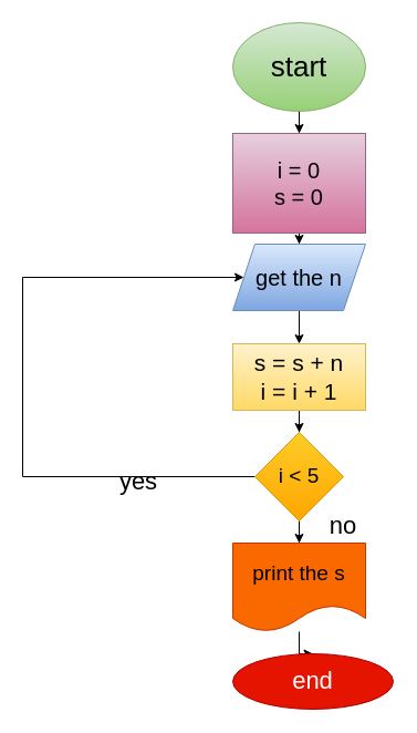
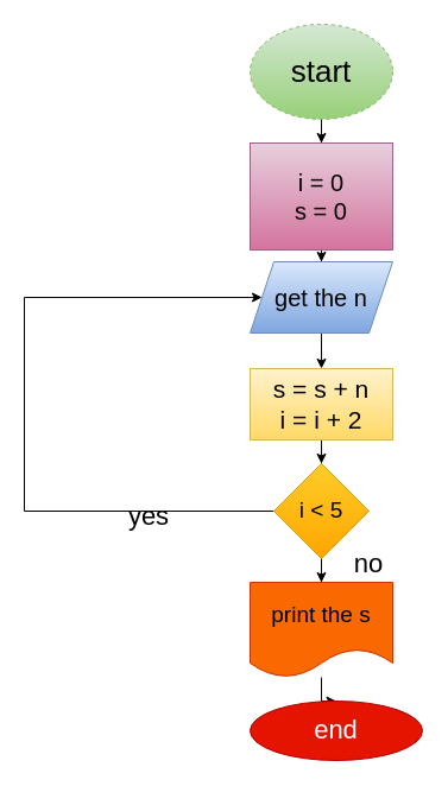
  <mxCell id="0" />
  <mxCell id="1" parent="0" />
  <mxCell id="2" value="" style="edgeStyle=orthogonalEdgeStyle;rounded=0;orthogonalLoop=1;jettySize=auto;html=1;" edge="1" parent="1" source="3" target="5"><mxGeometry relative="1" as="geometry" /></mxCell>
- <mxCell id="3" value="&lt;font style=&quot;font-size: 26px;&quot;&gt;start&lt;/font&gt;" style="ellipse;whiteSpace=wrap;html=1;fillColor=#d5e8d4;gradientColor=#97d077;strokeColor=#82b366;" vertex="1" parent="1"><mxGeometry x="210" y="20" width="120" height="80" as="geometry" /></mxCell>
+ <mxCell id="3" value="&lt;font style=&quot;font-size: 26px;&quot;&gt;start&lt;/font&gt;" style="ellipse;whiteSpace=wrap;html=1;fillColor=#d5e8d4;gradientColor=#97d077;strokeColor=#82b366;dashed=1;" vertex="1" parent="1"><mxGeometry x="210" y="20" width="120" height="80" as="geometry" /></mxCell>
  <mxCell id="4" value="" style="edgeStyle=orthogonalEdgeStyle;rounded=0;orthogonalLoop=1;jettySize=auto;html=1;" edge="1" parent="1" source="5" target="7"><mxGeometry relative="1" as="geometry" /></mxCell>
  <mxCell id="5" value="&lt;font style=&quot;font-size: 20px;&quot;&gt;i = 0&lt;br&gt;s = 0&lt;/font&gt;" style="rounded=0;whiteSpace=wrap;html=1;fillColor=#e6d0de;gradientColor=#d5739d;strokeColor=#996185;" vertex="1" parent="1"><mxGeometry x="210" y="120" width="120" height="90" as="geometry" /></mxCell>
  <mxCell id="6" value="" style="edgeStyle=orthogonalEdgeStyle;rounded=0;orthogonalLoop=1;jettySize=auto;html=1;" edge="1" parent="1" source="7" target="9"><mxGeometry relative="1" as="geometry" /></mxCell>
  <mxCell id="7" value="&lt;font style=&quot;font-size: 20px;&quot;&gt;get the n&lt;/font&gt;" style="shape=parallelogram;perimeter=parallelogramPerimeter;whiteSpace=wrap;html=1;fixedSize=1;fillColor=#dae8fc;gradientColor=#7ea6e0;strokeColor=#6c8ebf;" vertex="1" parent="1"><mxGeometry x="210" y="220" width="120" height="60" as="geometry" /></mxCell>
  <mxCell id="8" value="" style="edgeStyle=orthogonalEdgeStyle;rounded=0;orthogonalLoop=1;jettySize=auto;html=1;" edge="1" parent="1" source="9" target="12"><mxGeometry relative="1" as="geometry" /></mxCell>
- <mxCell id="9" value="&lt;font style=&quot;font-size: 21px;&quot;&gt;s = s + n&lt;br&gt;i = i + 1&lt;/font&gt;" style="rounded=0;whiteSpace=wrap;html=1;fillColor=#fff2cc;gradientColor=#ffd966;strokeColor=#d6b656;" vertex="1" parent="1"><mxGeometry x="210" y="310" width="120" height="60" as="geometry" /></mxCell>
+ <mxCell id="9" value="&lt;font style=&quot;font-size: 21px;&quot;&gt;s = s + n&lt;br&gt;i = i + 2&lt;/font&gt;" style="rounded=0;whiteSpace=wrap;html=1;fillColor=#fff2cc;gradientColor=#ffd966;strokeColor=#d6b656;" vertex="1" parent="1"><mxGeometry x="210" y="310" width="120" height="60" as="geometry" /></mxCell>
  <mxCell id="10" style="edgeStyle=orthogonalEdgeStyle;rounded=0;orthogonalLoop=1;jettySize=auto;html=1;entryX=0;entryY=0.5;entryDx=0;entryDy=0;" edge="1" parent="1" source="12" target="7"><mxGeometry relative="1" as="geometry"><Array as="points"><mxPoint x="20" y="430" /><mxPoint x="20" y="250" /></Array></mxGeometry></mxCell>
  <mxCell id="11" value="" style="edgeStyle=orthogonalEdgeStyle;rounded=0;orthogonalLoop=1;jettySize=auto;html=1;" edge="1" parent="1" source="12" target="15"><mxGeometry relative="1" as="geometry" /></mxCell>
  <mxCell id="12" value="&lt;font style=&quot;font-size: 19px;&quot;&gt;i &amp;lt; 5&lt;/font&gt;" style="rhombus;whiteSpace=wrap;html=1;fillColor=#ffcd28;gradientColor=#ffa500;strokeColor=#d79b00;" vertex="1" parent="1"><mxGeometry x="230" y="390" width="80" height="80" as="geometry" /></mxCell>
  <mxCell id="13" value="&lt;font style=&quot;font-size: 22px;&quot;&gt;yes&lt;/font&gt;" style="text;html=1;strokeColor=none;fillColor=none;align=center;verticalAlign=middle;whiteSpace=wrap;rounded=0;" vertex="1" parent="1"><mxGeometry x="95" y="420" width="60" height="30" as="geometry" /></mxCell>
  <mxCell id="14" value="" style="edgeStyle=orthogonalEdgeStyle;rounded=0;orthogonalLoop=1;jettySize=auto;html=1;" edge="1" parent="1" source="15" target="16"><mxGeometry relative="1" as="geometry" /></mxCell>
  <mxCell id="15" value="&lt;font style=&quot;font-size: 19px;&quot;&gt;print the s&lt;/font&gt;" style="shape=document;whiteSpace=wrap;html=1;boundedLbl=1;fillColor=#fa6800;fontColor=#000000;strokeColor=#C73500;" vertex="1" parent="1"><mxGeometry x="210" y="490" width="120" height="80" as="geometry" /></mxCell>
  <mxCell id="16" value="&lt;font style=&quot;font-size: 22px;&quot;&gt;end&lt;/font&gt;" style="ellipse;whiteSpace=wrap;html=1;fillColor=#e51400;fontColor=#ffffff;strokeColor=#B20000;" vertex="1" parent="1"><mxGeometry x="210" y="590" width="145" height="50" as="geometry" /></mxCell>
  <mxCell id="17" value="&lt;font style=&quot;font-size: 22px;&quot;&gt;no&lt;/font&gt;" style="text;html=1;strokeColor=none;fillColor=none;align=center;verticalAlign=middle;whiteSpace=wrap;rounded=0;" vertex="1" parent="1"><mxGeometry x="280" y="460" width="60" height="30" as="geometry" /></mxCell>
